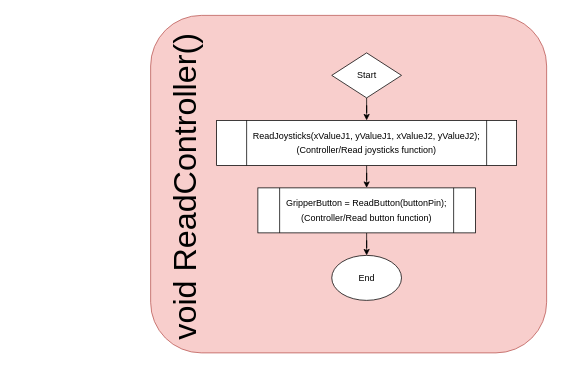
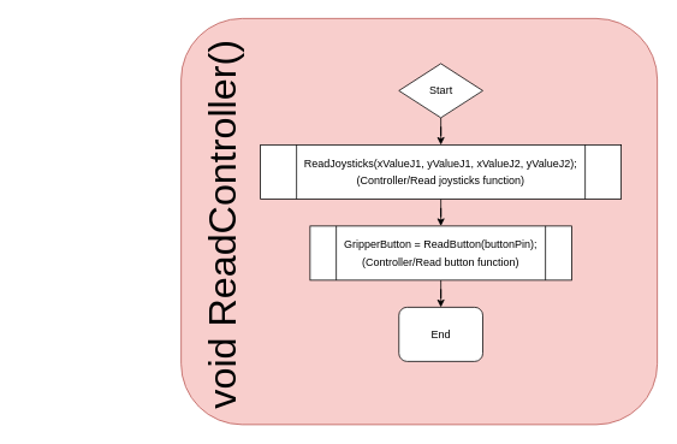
  <mxCell id="0" />
  <mxCell id="1" parent="0" />
  <mxCell id="2" value="" style="rounded=1;whiteSpace=wrap;html=1;fillColor=#f8cecc;strokeColor=#b85450;" vertex="1" parent="1"><mxGeometry x="200" y="20" width="528" height="450" as="geometry" /></mxCell>
  <mxCell id="3" value="" style="edgeStyle=orthogonalEdgeStyle;rounded=0;orthogonalLoop=1;jettySize=auto;html=1;" edge="1" parent="1" source="4" target="7"><mxGeometry relative="1" as="geometry" /></mxCell>
  <mxCell id="4" value="Start" style="rhombus;whiteSpace=wrap;html=1;" vertex="1" parent="1"><mxGeometry x="441.5" y="70" width="93" height="60" as="geometry" /></mxCell>
  <mxCell id="5" value="&lt;font style=&quot;font-size: 43px;&quot;&gt;void ReadController()&lt;/font&gt;" style="text;html=1;align=center;verticalAlign=middle;whiteSpace=wrap;rounded=0;rotation=-90;" vertex="1" parent="1"><mxGeometry x="20.5" y="234" width="450" height="30" as="geometry" /></mxCell>
  <mxCell id="6" value="" style="edgeStyle=orthogonalEdgeStyle;rounded=0;orthogonalLoop=1;jettySize=auto;html=1;" edge="1" parent="1" source="7" target="9"><mxGeometry relative="1" as="geometry" /></mxCell>
  <mxCell id="7" value="&lt;div style=&quot;line-height: 19px; white-space: pre;&quot;&gt;&lt;font style=&quot;&quot; face=&quot;Helvetica&quot;&gt;ReadJoysticks(xValueJ1, yValueJ1, xValueJ2, yValueJ2);&lt;/font&gt;&lt;/div&gt;&lt;div style=&quot;line-height: 19px; white-space: pre;&quot;&gt;&lt;span style=&quot;background-color: rgb(255, 255, 255);&quot;&gt;(Controller/Read joysticks function)&lt;/span&gt;&lt;font style=&quot;&quot; face=&quot;Helvetica&quot;&gt;&lt;br&gt;&lt;/font&gt;&lt;/div&gt;" style="shape=process;whiteSpace=wrap;html=1;backgroundOutline=1;" vertex="1" parent="1"><mxGeometry x="288" y="160" width="400" height="60" as="geometry" /></mxCell>
  <mxCell id="8" value="" style="edgeStyle=orthogonalEdgeStyle;rounded=0;orthogonalLoop=1;jettySize=auto;html=1;" edge="1" parent="1" source="9" target="10"><mxGeometry relative="1" as="geometry" /></mxCell>
  <mxCell id="9" value="&lt;div style=&quot;line-height: 19px; white-space: pre;&quot;&gt;&lt;div style=&quot;line-height: 19px;&quot;&gt;&lt;font style=&quot;font-size: 12px;&quot; face=&quot;Helvetica&quot;&gt;GripperButton = ReadButton(buttonPin);&lt;/font&gt;&lt;/div&gt;&lt;div style=&quot;line-height: 19px;&quot;&gt;&lt;span style=&quot;background-color: rgb(255, 255, 255);&quot;&gt;(Controller/Read button function)&lt;/span&gt;&lt;font style=&quot;font-size: 12px;&quot; face=&quot;Helvetica&quot;&gt;&lt;br&gt;&lt;/font&gt;&lt;/div&gt;&lt;/div&gt;" style="shape=process;whiteSpace=wrap;html=1;backgroundOutline=1;" vertex="1" parent="1"><mxGeometry x="343" y="250" width="290" height="60" as="geometry" /></mxCell>
- <mxCell id="10" value="End" style="ellipse;whiteSpace=wrap;html=1;" vertex="1" parent="1"><mxGeometry x="441.5" y="340" width="93" height="60" as="geometry" /></mxCell>
+ <mxCell id="10" value="End" style="whiteSpace=wrap;html=1;rounded=1;" vertex="1" parent="1"><mxGeometry x="441.5" y="340" width="93" height="60" as="geometry" /></mxCell>
